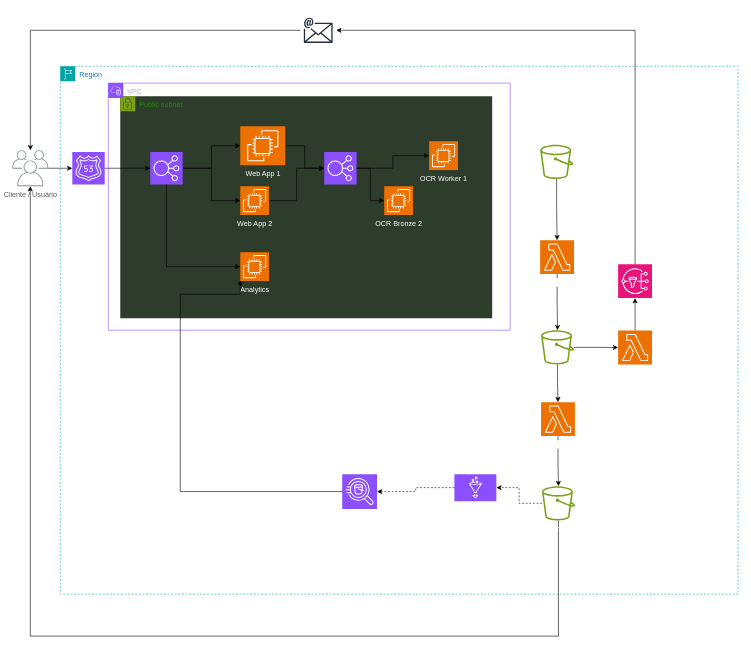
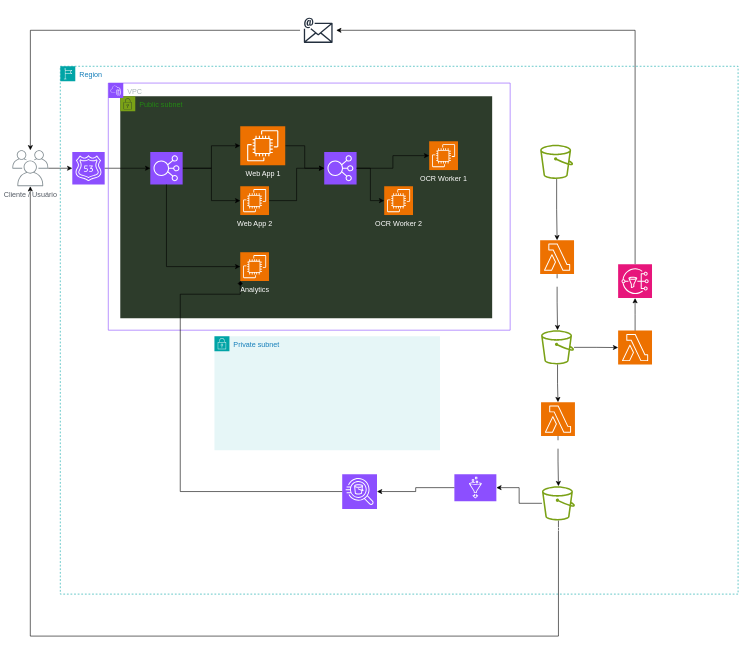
  <mxCell id="0" />
  <mxCell id="1" parent="0" />
  <mxCell id="2" value="Cliente / Usuário" style="sketch=0;outlineConnect=0;gradientColor=none;fontColor=#545B64;strokeColor=none;fillColor=#879196;dashed=0;verticalLabelPosition=bottom;verticalAlign=top;align=center;html=1;fontSize=12;fontStyle=0;aspect=fixed;shape=mxgraph.aws4.illustration_users;pointerEvents=1" vertex="1" parent="1"><mxGeometry x="20" y="250" width="60" height="60" as="geometry" /></mxCell>
  <mxCell id="3" style="edgeStyle=orthogonalEdgeStyle;rounded=0;orthogonalLoop=1;jettySize=auto;html=1;entryX=0;entryY=0.5;entryDx=0;entryDy=0;entryPerimeter=0;" edge="1" parent="1" source="2" target="18"><mxGeometry relative="1" as="geometry" /></mxCell>
  <mxCell id="4" value="Region" style="points=[[0,0],[0.25,0],[0.5,0],[0.75,0],[1,0],[1,0.25],[1,0.5],[1,0.75],[1,1],[0.75,1],[0.5,1],[0.25,1],[0,1],[0,0.75],[0,0.5],[0,0.25]];outlineConnect=0;gradientColor=none;html=1;whiteSpace=wrap;fontSize=12;fontStyle=0;container=0;pointerEvents=0;collapsible=0;recursiveResize=0;shape=mxgraph.aws4.group;grIcon=mxgraph.aws4.group_region;strokeColor=#00A4A6;fillColor=none;verticalAlign=top;align=left;spacingLeft=30;fontColor=#147EBA;dashed=1;" vertex="1" parent="1"><mxGeometry x="100" y="110" width="1130" height="880" as="geometry" /></mxCell>
  <mxCell id="5" value="Public subnet" style="points=[[0,0],[0.25,0],[0.5,0],[0.75,0],[1,0],[1,0.25],[1,0.5],[1,0.75],[1,1],[0.75,1],[0.5,1],[0.25,1],[0,1],[0,0.75],[0,0.5],[0,0.25]];outlineConnect=0;gradientColor=none;html=1;whiteSpace=wrap;fontSize=12;fontStyle=0;container=0;pointerEvents=0;collapsible=0;recursiveResize=0;shape=mxgraph.aws4.group;grIcon=mxgraph.aws4.group_security_group;grStroke=0;strokeColor=#7AA116;fillColor=#2D3C2B;verticalAlign=top;align=left;spacingLeft=30;fontColor=#248814;dashed=0;movable=1;resizable=1;rotatable=1;deletable=1;editable=1;locked=0;connectable=1;" vertex="1" parent="1"><mxGeometry x="200" y="160" width="620" height="370" as="geometry" /></mxCell>
  <mxCell id="6" value="" style="sketch=0;points=[[0,0,0],[0.25,0,0],[0.5,0,0],[0.75,0,0],[1,0,0],[0,1,0],[0.25,1,0],[0.5,1,0],[0.75,1,0],[1,1,0],[0,0.25,0],[0,0.5,0],[0,0.75,0],[1,0.25,0],[1,0.5,0],[1,0.75,0]];outlineConnect=0;fontColor=#232F3E;fillColor=#8C4FFF;strokeColor=#ffffff;dashed=0;verticalLabelPosition=bottom;verticalAlign=top;align=center;html=1;fontSize=12;fontStyle=0;aspect=fixed;shape=mxgraph.aws4.resourceIcon;resIcon=mxgraph.aws4.elastic_load_balancing;" vertex="1" parent="1"><mxGeometry x="540" y="253" width="54" height="54" as="geometry" /></mxCell>
  <mxCell id="7" style="edgeStyle=orthogonalEdgeStyle;rounded=0;orthogonalLoop=1;jettySize=auto;html=1;entryX=0;entryY=0.5;entryDx=0;entryDy=0;entryPerimeter=0;" edge="1" parent="1" source="20" target="14"><mxGeometry relative="1" as="geometry" /></mxCell>
  <mxCell id="8" style="edgeStyle=orthogonalEdgeStyle;rounded=0;orthogonalLoop=1;jettySize=auto;html=1;entryX=0;entryY=0.5;entryDx=0;entryDy=0;entryPerimeter=0;" edge="1" parent="1" source="20" target="13"><mxGeometry relative="1" as="geometry" /></mxCell>
  <mxCell id="9" style="edgeStyle=orthogonalEdgeStyle;rounded=0;orthogonalLoop=1;jettySize=auto;html=1;entryX=0;entryY=0.5;entryDx=0;entryDy=0;entryPerimeter=0;" edge="1" parent="1" source="14" target="6"><mxGeometry relative="1" as="geometry" /></mxCell>
  <mxCell id="10" style="edgeStyle=orthogonalEdgeStyle;rounded=0;orthogonalLoop=1;jettySize=auto;html=1;entryX=0;entryY=0.5;entryDx=0;entryDy=0;entryPerimeter=0;" edge="1" parent="1" source="13" target="6"><mxGeometry relative="1" as="geometry" /></mxCell>
  <mxCell id="11" style="edgeStyle=orthogonalEdgeStyle;rounded=0;orthogonalLoop=1;jettySize=auto;html=1;entryX=0;entryY=0.5;entryDx=0;entryDy=0;entryPerimeter=0;" edge="1" parent="1" source="6" target="15"><mxGeometry relative="1" as="geometry" /></mxCell>
  <mxCell id="12" style="edgeStyle=orthogonalEdgeStyle;rounded=0;orthogonalLoop=1;jettySize=auto;html=1;entryX=0;entryY=0.5;entryDx=0;entryDy=0;entryPerimeter=0;" edge="1" parent="1" source="6" target="16"><mxGeometry relative="1" as="geometry" /></mxCell>
  <mxCell id="13" value="&lt;font style=&quot;color: rgb(255, 255, 255);&quot;&gt;Web App 2&lt;/font&gt;" style="sketch=0;points=[[0,0,0],[0.25,0,0],[0.5,0,0],[0.75,0,0],[1,0,0],[0,1,0],[0.25,1,0],[0.5,1,0],[0.75,1,0],[1,1,0],[0,0.25,0],[0,0.5,0],[0,0.75,0],[1,0.25,0],[1,0.5,0],[1,0.75,0]];outlineConnect=0;fontColor=#3D3D3E;fillColor=#ED7100;strokeColor=#ffffff;dashed=0;verticalLabelPosition=bottom;verticalAlign=top;align=center;html=1;fontSize=12;fontStyle=0;aspect=fixed;shape=mxgraph.aws4.resourceIcon;resIcon=mxgraph.aws4.ec2;" vertex="1" parent="1"><mxGeometry x="400" y="310" width="48" height="48" as="geometry" /></mxCell>
  <mxCell id="14" value="&lt;font style=&quot;color: rgb(255, 255, 255);&quot;&gt;Web App 1&lt;/font&gt;" style="sketch=0;points=[[0,0,0],[0.25,0,0],[0.5,0,0],[0.75,0,0],[1,0,0],[0,1,0],[0.25,1,0],[0.5,1,0],[0.75,1,0],[1,1,0],[0,0.25,0],[0,0.5,0],[0,0.75,0],[1,0.25,0],[1,0.5,0],[1,0.75,0]];outlineConnect=0;fontColor=#232F3E;fillColor=#ED7100;strokeColor=#ffffff;dashed=0;verticalLabelPosition=bottom;verticalAlign=top;align=center;html=1;fontSize=12;fontStyle=0;aspect=fixed;shape=mxgraph.aws4.resourceIcon;resIcon=mxgraph.aws4.ec2;" vertex="1" parent="1"><mxGeometry x="400" y="210" width="75" height="65" as="geometry" /></mxCell>
  <mxCell id="15" value="&lt;font style=&quot;color: rgb(255, 255, 255);&quot;&gt;OCR Worker 1&lt;/font&gt;" style="sketch=0;points=[[0,0,0],[0.25,0,0],[0.5,0,0],[0.75,0,0],[1,0,0],[0,1,0],[0.25,1,0],[0.5,1,0],[0.75,1,0],[1,1,0],[0,0.25,0],[0,0.5,0],[0,0.75,0],[1,0.25,0],[1,0.5,0],[1,0.75,0]];outlineConnect=0;fontColor=#232F3E;fillColor=#ED7100;strokeColor=#ffffff;dashed=0;verticalLabelPosition=bottom;verticalAlign=top;align=center;html=1;fontSize=12;fontStyle=0;aspect=fixed;shape=mxgraph.aws4.resourceIcon;resIcon=mxgraph.aws4.ec2;" vertex="1" parent="1"><mxGeometry x="715" y="235" width="48" height="48" as="geometry" /></mxCell>
- <mxCell id="16" value="&lt;font style=&quot;color: rgb(255, 255, 255);&quot;&gt;OCR Bronze 2&lt;/font&gt;" style="sketch=0;points=[[0,0,0],[0.25,0,0],[0.5,0,0],[0.75,0,0],[1,0,0],[0,1,0],[0.25,1,0],[0.5,1,0],[0.75,1,0],[1,1,0],[0,0.25,0],[0,0.5,0],[0,0.75,0],[1,0.25,0],[1,0.5,0],[1,0.75,0]];outlineConnect=0;fontColor=#232F3E;fillColor=#ED7100;strokeColor=#ffffff;dashed=0;verticalLabelPosition=bottom;verticalAlign=top;align=center;html=1;fontSize=12;fontStyle=0;aspect=fixed;shape=mxgraph.aws4.resourceIcon;resIcon=mxgraph.aws4.ec2;" vertex="1" parent="1"><mxGeometry x="640" y="310" width="48" height="48" as="geometry" /></mxCell>
+ <mxCell id="16" value="&lt;font style=&quot;color: rgb(255, 255, 255);&quot;&gt;OCR Worker 2&lt;/font&gt;" style="sketch=0;points=[[0,0,0],[0.25,0,0],[0.5,0,0],[0.75,0,0],[1,0,0],[0,1,0],[0.25,1,0],[0.5,1,0],[0.75,1,0],[1,1,0],[0,0.25,0],[0,0.5,0],[0,0.75,0],[1,0.25,0],[1,0.5,0],[1,0.75,0]];outlineConnect=0;fontColor=#232F3E;fillColor=#ED7100;strokeColor=#ffffff;dashed=0;verticalLabelPosition=bottom;verticalAlign=top;align=center;html=1;fontSize=12;fontStyle=0;aspect=fixed;shape=mxgraph.aws4.resourceIcon;resIcon=mxgraph.aws4.ec2;" vertex="1" parent="1"><mxGeometry x="640" y="310" width="48" height="48" as="geometry" /></mxCell>
+ <mxCell id="17" value="Private subnet" style="points=[[0,0],[0.25,0],[0.5,0],[0.75,0],[1,0],[1,0.25],[1,0.5],[1,0.75],[1,1],[0.75,1],[0.5,1],[0.25,1],[0,1],[0,0.75],[0,0.5],[0,0.25]];outlineConnect=0;gradientColor=none;html=1;whiteSpace=wrap;fontSize=12;fontStyle=0;container=1;pointerEvents=0;collapsible=0;recursiveResize=0;shape=mxgraph.aws4.group;grIcon=mxgraph.aws4.group_security_group;grStroke=0;strokeColor=#00A4A6;fillColor=#E6F6F7;verticalAlign=top;align=left;spacingLeft=30;fontColor=#147EBA;dashed=0;" vertex="1" parent="1"><mxGeometry x="357" y="560" width="376" height="190" as="geometry" /></mxCell>
  <mxCell id="18" value="" style="sketch=0;points=[[0,0,0],[0.25,0,0],[0.5,0,0],[0.75,0,0],[1,0,0],[0,1,0],[0.25,1,0],[0.5,1,0],[0.75,1,0],[1,1,0],[0,0.25,0],[0,0.5,0],[0,0.75,0],[1,0.25,0],[1,0.5,0],[1,0.75,0]];outlineConnect=0;fontColor=#232F3E;fillColor=#8C4FFF;strokeColor=#ffffff;dashed=0;verticalLabelPosition=bottom;verticalAlign=top;align=center;html=1;fontSize=12;fontStyle=0;aspect=fixed;shape=mxgraph.aws4.resourceIcon;resIcon=mxgraph.aws4.route_53;" vertex="1" parent="1"><mxGeometry x="120" y="253" width="54" height="54" as="geometry" /></mxCell>
  <mxCell id="19" style="edgeStyle=orthogonalEdgeStyle;rounded=0;orthogonalLoop=1;jettySize=auto;html=1;entryX=0;entryY=0.5;entryDx=0;entryDy=0;entryPerimeter=0;" edge="1" parent="1" source="18" target="20"><mxGeometry relative="1" as="geometry" /></mxCell>
  <mxCell id="20" value="" style="sketch=0;points=[[0,0,0],[0.25,0,0],[0.5,0,0],[0.75,0,0],[1,0,0],[0,1,0],[0.25,1,0],[0.5,1,0],[0.75,1,0],[1,1,0],[0,0.25,0],[0,0.5,0],[0,0.75,0],[1,0.25,0],[1,0.5,0],[1,0.75,0]];outlineConnect=0;fontColor=#232F3E;fillColor=#8C4FFF;strokeColor=#ffffff;dashed=0;verticalLabelPosition=bottom;verticalAlign=top;align=center;html=1;fontSize=12;fontStyle=0;aspect=fixed;shape=mxgraph.aws4.resourceIcon;resIcon=mxgraph.aws4.elastic_load_balancing;" vertex="1" parent="1"><mxGeometry x="250" y="253" width="54" height="54" as="geometry" /></mxCell>
  <mxCell id="21" value="&lt;font style=&quot;color: rgb(255, 255, 255);&quot;&gt;Analytics&lt;/font&gt;" style="sketch=0;points=[[0,0,0],[0.25,0,0],[0.5,0,0],[0.75,0,0],[1,0,0],[0,1,0],[0.25,1,0],[0.5,1,0],[0.75,1,0],[1,1,0],[0,0.25,0],[0,0.5,0],[0,0.75,0],[1,0.25,0],[1,0.5,0],[1,0.75,0]];outlineConnect=0;fontColor=#232F3E;fillColor=#ED7100;strokeColor=#ffffff;dashed=0;verticalLabelPosition=bottom;verticalAlign=top;align=center;html=1;fontSize=12;fontStyle=0;aspect=fixed;shape=mxgraph.aws4.resourceIcon;resIcon=mxgraph.aws4.ec2;" vertex="1" parent="1"><mxGeometry x="400" y="420" width="48" height="48" as="geometry" /></mxCell>
  <mxCell id="22" style="edgeStyle=orthogonalEdgeStyle;rounded=0;orthogonalLoop=1;jettySize=auto;html=1;entryX=0;entryY=0.5;entryDx=0;entryDy=0;entryPerimeter=0;exitX=0.5;exitY=1;exitDx=0;exitDy=0;exitPerimeter=0;" edge="1" parent="1" source="20" target="21"><mxGeometry relative="1" as="geometry" /></mxCell>
  <mxCell id="23" value="VPC" style="points=[[0,0],[0.25,0],[0.5,0],[0.75,0],[1,0],[1,0.25],[1,0.5],[1,0.75],[1,1],[0.75,1],[0.5,1],[0.25,1],[0,1],[0,0.75],[0,0.5],[0,0.25]];outlineConnect=0;gradientColor=none;html=1;whiteSpace=wrap;fontSize=12;fontStyle=0;container=1;pointerEvents=0;collapsible=0;recursiveResize=0;shape=mxgraph.aws4.group;grIcon=mxgraph.aws4.group_vpc2;strokeColor=#8C4FFF;fillColor=none;verticalAlign=top;align=left;spacingLeft=30;fontColor=#AAB7B8;dashed=0;" vertex="1" parent="1"><mxGeometry x="180" y="138" width="670" height="412" as="geometry" /></mxCell>
  <mxCell id="24" value="&lt;font style=&quot;color: rgb(255, 255, 255);&quot;&gt;Bronze&lt;/font&gt;&lt;div&gt;&lt;br&gt;&lt;/div&gt;" style="sketch=0;outlineConnect=0;fontColor=#232F3E;gradientColor=none;fillColor=#7AA116;strokeColor=none;dashed=0;verticalLabelPosition=bottom;verticalAlign=top;align=center;html=1;fontSize=12;fontStyle=0;aspect=fixed;pointerEvents=1;shape=mxgraph.aws4.bucket;" vertex="1" parent="1"><mxGeometry x="900" y="240.8" width="55" height="57.2" as="geometry" /></mxCell>
  <mxCell id="25" style="edgeStyle=orthogonalEdgeStyle;rounded=0;orthogonalLoop=1;jettySize=auto;html=1;" edge="1" parent="1" source="26" target="28"><mxGeometry relative="1" as="geometry" /></mxCell>
  <mxCell id="26" value="&lt;span style=&quot;background-color: light-dark(#ffffff, var(--ge-dark-color, #121212));&quot;&gt;&lt;font style=&quot;color: rgb(255, 255, 255);&quot;&gt;ETL&lt;/font&gt;&lt;/span&gt;" style="sketch=0;points=[[0,0,0],[0.25,0,0],[0.5,0,0],[0.75,0,0],[1,0,0],[0,1,0],[0.25,1,0],[0.5,1,0],[0.75,1,0],[1,1,0],[0,0.25,0],[0,0.5,0],[0,0.75,0],[1,0.25,0],[1,0.5,0],[1,0.75,0]];outlineConnect=0;fontColor=#232F3E;fillColor=#ED7100;strokeColor=#ffffff;dashed=0;verticalLabelPosition=bottom;verticalAlign=top;align=center;html=1;fontSize=12;fontStyle=0;aspect=fixed;shape=mxgraph.aws4.resourceIcon;resIcon=mxgraph.aws4.lambda;" vertex="1" parent="1"><mxGeometry x="900" y="400" width="56.5" height="56.5" as="geometry" /></mxCell>
  <mxCell id="27" style="edgeStyle=orthogonalEdgeStyle;rounded=0;orthogonalLoop=1;jettySize=auto;html=1;entryX=0.5;entryY=0;entryDx=0;entryDy=0;entryPerimeter=0;" edge="1" parent="1" source="24" target="26"><mxGeometry relative="1" as="geometry" /></mxCell>
  <mxCell id="28" value="&lt;div&gt;&lt;font color=&quot;#ffffff&quot;&gt;Silver&lt;/font&gt;&lt;/div&gt;" style="sketch=0;outlineConnect=0;fontColor=#232F3E;gradientColor=none;fillColor=#7AA116;strokeColor=none;dashed=0;verticalLabelPosition=bottom;verticalAlign=top;align=center;html=1;fontSize=12;fontStyle=0;aspect=fixed;pointerEvents=1;shape=mxgraph.aws4.bucket;" vertex="1" parent="1"><mxGeometry x="901.5" y="550" width="55" height="57.2" as="geometry" /></mxCell>
  <mxCell id="29" value="&lt;span style=&quot;background-color: light-dark(#ffffff, var(--ge-dark-color, #121212));&quot;&gt;&lt;font style=&quot;color: rgb(255, 255, 255);&quot;&gt;ETL&lt;/font&gt;&lt;/span&gt;" style="sketch=0;points=[[0,0,0],[0.25,0,0],[0.5,0,0],[0.75,0,0],[1,0,0],[0,1,0],[0.25,1,0],[0.5,1,0],[0.75,1,0],[1,1,0],[0,0.25,0],[0,0.5,0],[0,0.75,0],[1,0.25,0],[1,0.5,0],[1,0.75,0]];outlineConnect=0;fontColor=#232F3E;fillColor=#ED7100;strokeColor=#ffffff;dashed=0;verticalLabelPosition=bottom;verticalAlign=top;align=center;html=1;fontSize=12;fontStyle=0;aspect=fixed;shape=mxgraph.aws4.resourceIcon;resIcon=mxgraph.aws4.lambda;" vertex="1" parent="1"><mxGeometry x="1030" y="550.7" width="56.5" height="56.5" as="geometry" /></mxCell>
  <mxCell id="30" style="edgeStyle=orthogonalEdgeStyle;rounded=0;orthogonalLoop=1;jettySize=auto;html=1;entryX=0;entryY=0.5;entryDx=0;entryDy=0;entryPerimeter=0;" edge="1" parent="1" source="28" target="29"><mxGeometry relative="1" as="geometry" /></mxCell>
  <mxCell id="31" style="edgeStyle=orthogonalEdgeStyle;rounded=0;orthogonalLoop=1;jettySize=auto;html=1;" edge="1" parent="1" source="32" target="35"><mxGeometry relative="1" as="geometry"><Array as="points"><mxPoint x="1058" y="50" /></Array></mxGeometry></mxCell>
  <mxCell id="32" value="&lt;font style=&quot;color: rgb(255, 255, 255);&quot;&gt;RTR - Topic&lt;/font&gt;" style="sketch=0;points=[[0,0,0],[0.25,0,0],[0.5,0,0],[0.75,0,0],[1,0,0],[0,1,0],[0.25,1,0],[0.5,1,0],[0.75,1,0],[1,1,0],[0,0.25,0],[0,0.5,0],[0,0.75,0],[1,0.25,0],[1,0.5,0],[1,0.75,0]];outlineConnect=0;fontColor=#232F3E;fillColor=#E7157B;strokeColor=#ffffff;dashed=0;verticalLabelPosition=bottom;verticalAlign=top;align=center;html=1;fontSize=12;fontStyle=0;aspect=fixed;shape=mxgraph.aws4.resourceIcon;resIcon=mxgraph.aws4.sns;" vertex="1" parent="1"><mxGeometry x="1030" y="440" width="56.5" height="56.5" as="geometry" /></mxCell>
  <mxCell id="33" style="edgeStyle=orthogonalEdgeStyle;rounded=0;orthogonalLoop=1;jettySize=auto;html=1;entryX=0.5;entryY=1;entryDx=0;entryDy=0;entryPerimeter=0;" edge="1" parent="1" source="29" target="32"><mxGeometry relative="1" as="geometry" /></mxCell>
  <mxCell id="34" style="edgeStyle=orthogonalEdgeStyle;rounded=0;orthogonalLoop=1;jettySize=auto;html=1;" edge="1" parent="1" source="35" target="2"><mxGeometry relative="1" as="geometry" /></mxCell>
  <mxCell id="35" value="&lt;font style=&quot;color: rgb(255, 255, 255);&quot;&gt;App&lt;/font&gt;" style="sketch=0;outlineConnect=0;fontColor=#232F3E;gradientColor=none;strokeColor=#232F3E;fillColor=#ffffff;dashed=0;verticalLabelPosition=bottom;verticalAlign=top;align=center;html=1;fontSize=12;fontStyle=0;aspect=fixed;shape=mxgraph.aws4.resourceIcon;resIcon=mxgraph.aws4.email;" vertex="1" parent="1"><mxGeometry x="500" y="20" width="60" height="60" as="geometry" /></mxCell>
  <mxCell id="36" style="edgeStyle=orthogonalEdgeStyle;rounded=0;orthogonalLoop=1;jettySize=auto;html=1;" edge="1" parent="1" source="37" target="2"><mxGeometry relative="1" as="geometry"><Array as="points"><mxPoint x="930" y="1060" /><mxPoint x="50" y="1060" /></Array></mxGeometry></mxCell>
  <mxCell id="37" value="&lt;div&gt;&lt;font color=&quot;#ffffff&quot;&gt;Gold&lt;/font&gt;&lt;/div&gt;" style="sketch=0;outlineConnect=0;fontColor=#232F3E;gradientColor=none;fillColor=#7AA116;strokeColor=none;dashed=0;verticalLabelPosition=bottom;verticalAlign=top;align=center;html=1;fontSize=12;fontStyle=0;aspect=fixed;pointerEvents=1;shape=mxgraph.aws4.bucket;" vertex="1" parent="1"><mxGeometry x="903" y="810" width="55" height="57.2" as="geometry" /></mxCell>
  <mxCell id="38" style="edgeStyle=orthogonalEdgeStyle;rounded=0;orthogonalLoop=1;jettySize=auto;html=1;" edge="1" parent="1" source="39" target="37"><mxGeometry relative="1" as="geometry" /></mxCell>
  <mxCell id="39" value="&lt;span style=&quot;background-color: light-dark(#ffffff, var(--ge-dark-color, #121212));&quot;&gt;&lt;font style=&quot;color: rgb(255, 255, 255);&quot;&gt;ETL&lt;/font&gt;&lt;/span&gt;" style="sketch=0;points=[[0,0,0],[0.25,0,0],[0.5,0,0],[0.75,0,0],[1,0,0],[0,1,0],[0.25,1,0],[0.5,1,0],[0.75,1,0],[1,1,0],[0,0.25,0],[0,0.5,0],[0,0.75,0],[1,0.25,0],[1,0.5,0],[1,0.75,0]];outlineConnect=0;fontColor=#232F3E;fillColor=#ED7100;strokeColor=#ffffff;dashed=0;verticalLabelPosition=bottom;verticalAlign=top;align=center;html=1;fontSize=12;fontStyle=0;aspect=fixed;shape=mxgraph.aws4.resourceIcon;resIcon=mxgraph.aws4.lambda;" vertex="1" parent="1"><mxGeometry x="901.5" y="670" width="56.5" height="56.5" as="geometry" /></mxCell>
  <mxCell id="40" style="edgeStyle=orthogonalEdgeStyle;rounded=0;orthogonalLoop=1;jettySize=auto;html=1;entryX=0.5;entryY=0;entryDx=0;entryDy=0;entryPerimeter=0;" edge="1" parent="1" source="28" target="39"><mxGeometry relative="1" as="geometry" /></mxCell>
  <mxCell id="41" value="&lt;span style=&quot;background-color: light-dark(#ffffff, var(--ge-dark-color, #121212));&quot;&gt;&lt;font style=&quot;color: rgb(255, 255, 255);&quot;&gt;Glue&lt;/font&gt;&lt;/span&gt;" style="sketch=0;points=[[0,0,0],[0.25,0,0],[0.5,0,0],[0.75,0,0],[1,0,0],[0,1,0],[0.25,1,0],[0.5,1,0],[0.75,1,0],[1,1,0],[0,0.25,0],[0,0.5,0],[0,0.75,0],[1,0.25,0],[1,0.5,0],[1,0.75,0]];outlineConnect=0;fontColor=#232F3E;fillColor=#8C4FFF;strokeColor=#ffffff;dashed=0;verticalLabelPosition=bottom;verticalAlign=top;align=center;html=1;fontSize=12;fontStyle=0;aspect=fixed;shape=mxgraph.aws4.resourceIcon;resIcon=mxgraph.aws4.glue;" vertex="1" parent="1"><mxGeometry x="757" y="790" width="70" height="45" as="geometry" /></mxCell>
- <mxCell id="42" style="edgeStyle=orthogonalEdgeStyle;rounded=0;orthogonalLoop=1;jettySize=auto;html=1;entryX=1;entryY=0.5;entryDx=0;entryDy=0;entryPerimeter=0;dashed=1;" edge="1" parent="1" source="37" target="41"><mxGeometry relative="1" as="geometry" /></mxCell>
+ <mxCell id="42" style="edgeStyle=orthogonalEdgeStyle;rounded=0;orthogonalLoop=1;jettySize=auto;html=1;entryX=1;entryY=0.5;entryDx=0;entryDy=0;entryPerimeter=0;" edge="1" parent="1" source="37" target="41"><mxGeometry relative="1" as="geometry" /></mxCell>
  <mxCell id="43" value="&lt;font style=&quot;color: rgb(255, 255, 255);&quot;&gt;Athena&lt;/font&gt;" style="sketch=0;points=[[0,0,0],[0.25,0,0],[0.5,0,0],[0.75,0,0],[1,0,0],[0,1,0],[0.25,1,0],[0.5,1,0],[0.75,1,0],[1,1,0],[0,0.25,0],[0,0.5,0],[0,0.75,0],[1,0.25,0],[1,0.5,0],[1,0.75,0]];outlineConnect=0;fontColor=#232F3E;fillColor=#8C4FFF;strokeColor=#ffffff;dashed=0;verticalLabelPosition=bottom;verticalAlign=top;align=center;html=1;fontSize=12;fontStyle=0;aspect=fixed;shape=mxgraph.aws4.resourceIcon;resIcon=mxgraph.aws4.athena;" vertex="1" parent="1"><mxGeometry x="570" y="790" width="58" height="58" as="geometry" /></mxCell>
- <mxCell id="44" style="edgeStyle=orthogonalEdgeStyle;rounded=0;orthogonalLoop=1;jettySize=auto;html=1;entryX=1;entryY=0.5;entryDx=0;entryDy=0;entryPerimeter=0;dashed=1;" edge="1" parent="1" source="41" target="43"><mxGeometry relative="1" as="geometry" /></mxCell>
+ <mxCell id="44" style="edgeStyle=orthogonalEdgeStyle;rounded=0;orthogonalLoop=1;jettySize=auto;html=1;entryX=1;entryY=0.5;entryDx=0;entryDy=0;entryPerimeter=0;" edge="1" parent="1" source="41" target="43"><mxGeometry relative="1" as="geometry" /></mxCell>
  <mxCell id="45" style="edgeStyle=orthogonalEdgeStyle;rounded=0;orthogonalLoop=1;jettySize=auto;html=1;endArrow=diamond;" edge="1" parent="1" source="43" target="21"><mxGeometry relative="1" as="geometry"><Array as="points"><mxPoint x="300" y="819" /><mxPoint x="300" y="490" /><mxPoint x="400" y="490" /></Array></mxGeometry></mxCell>
